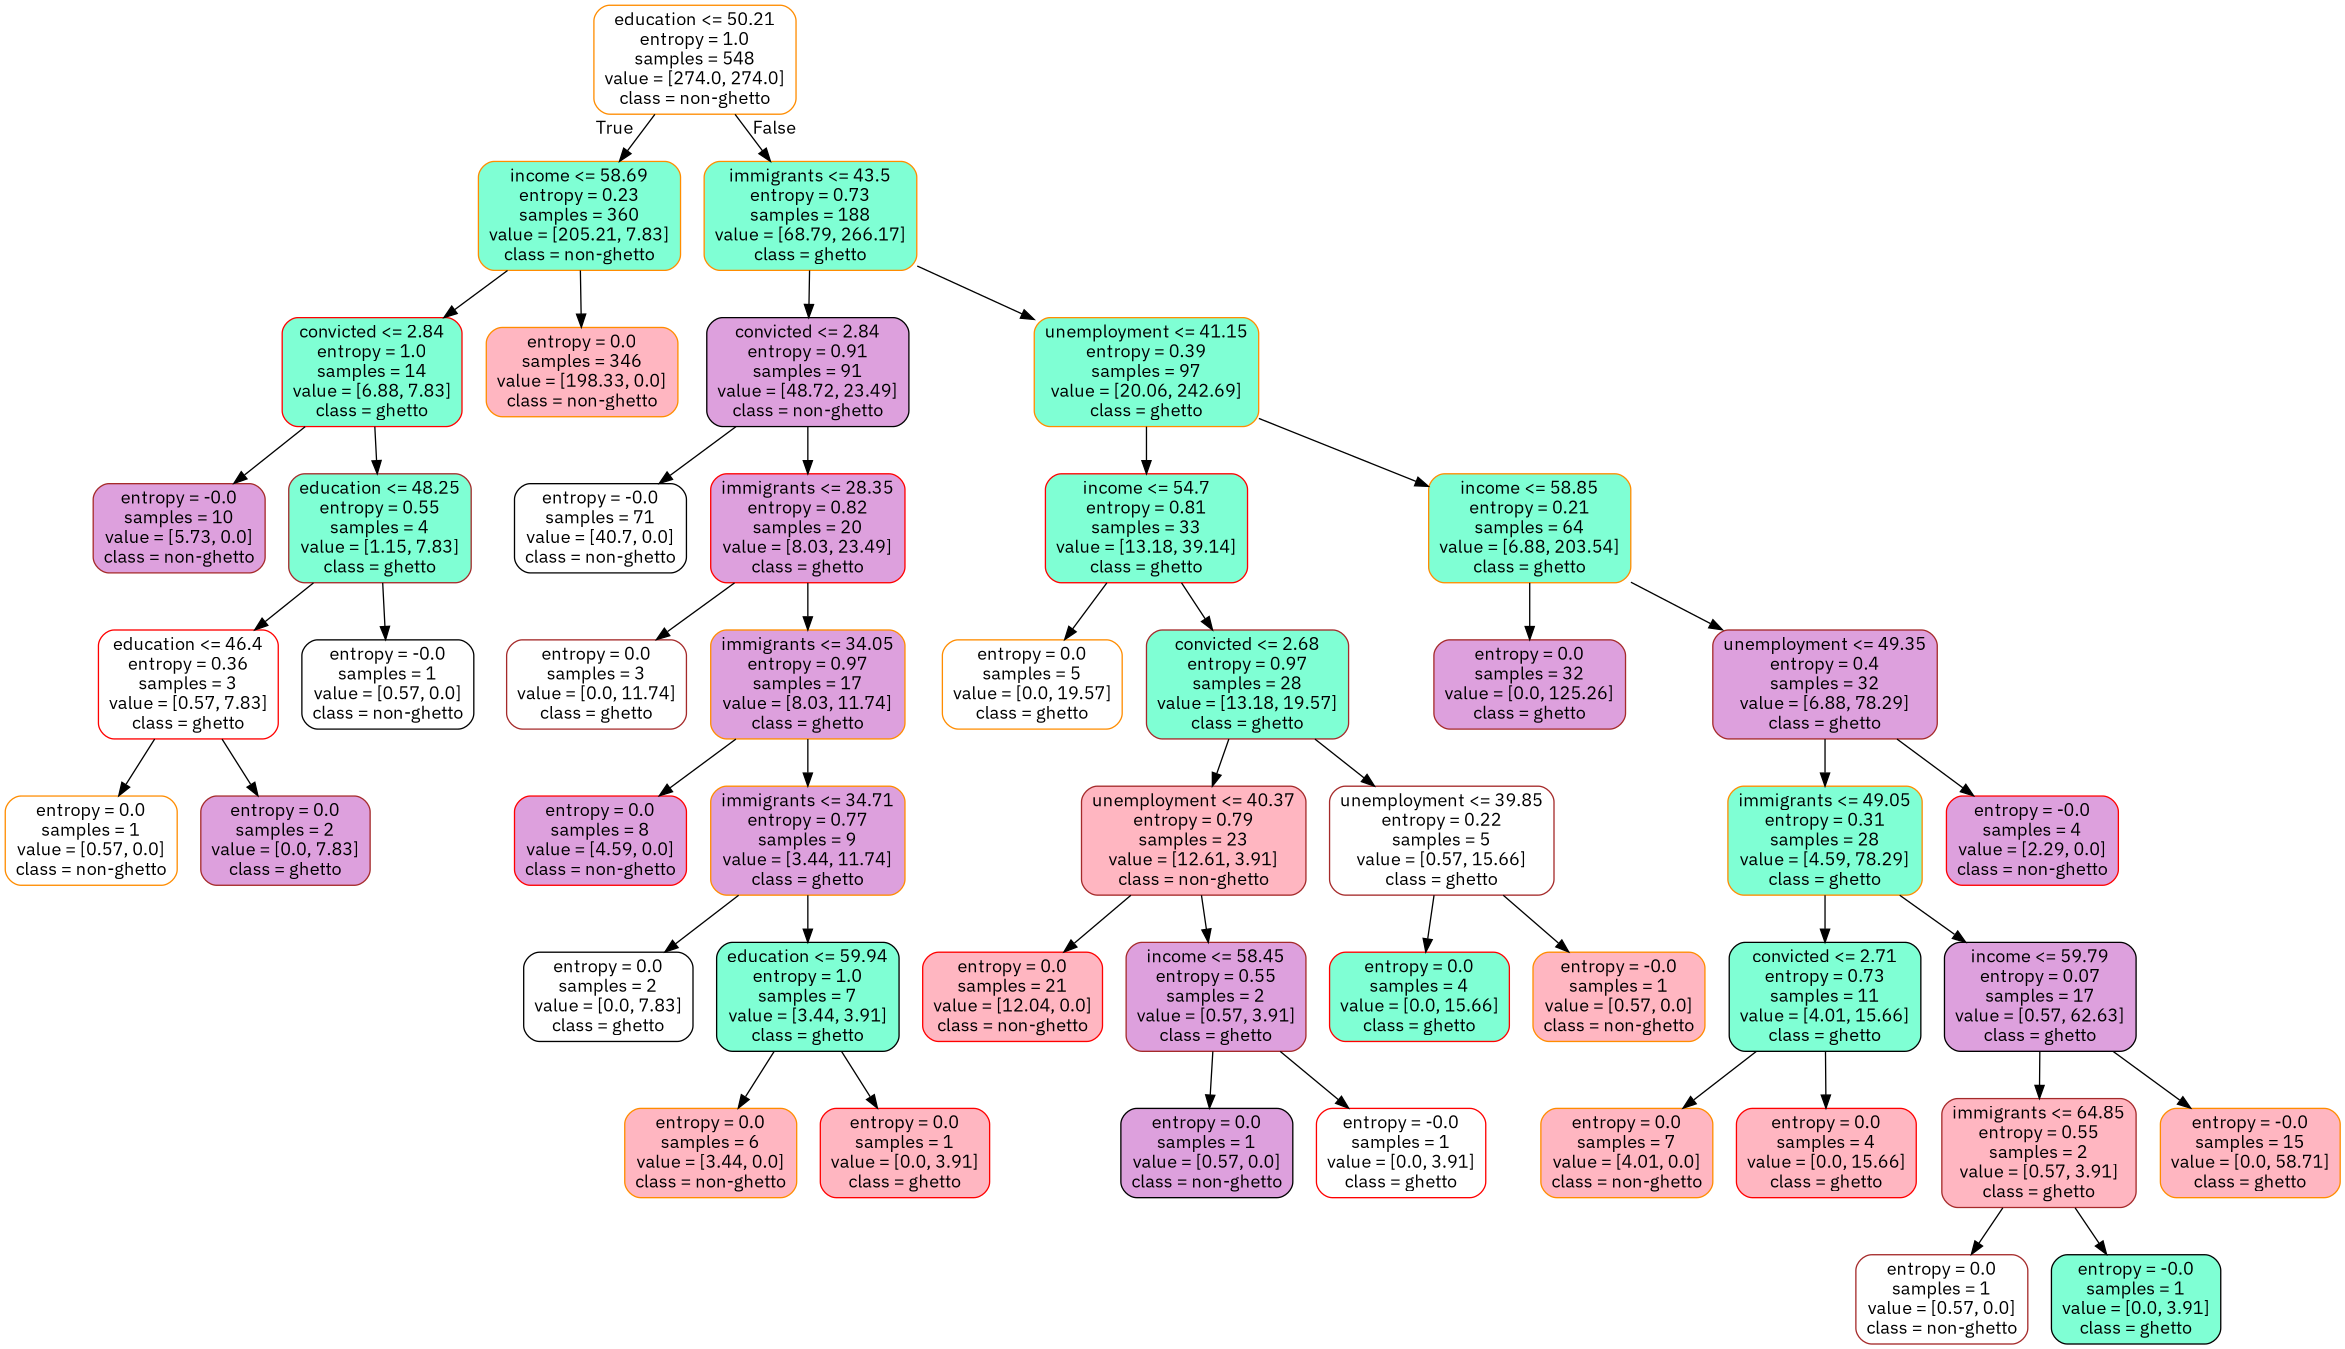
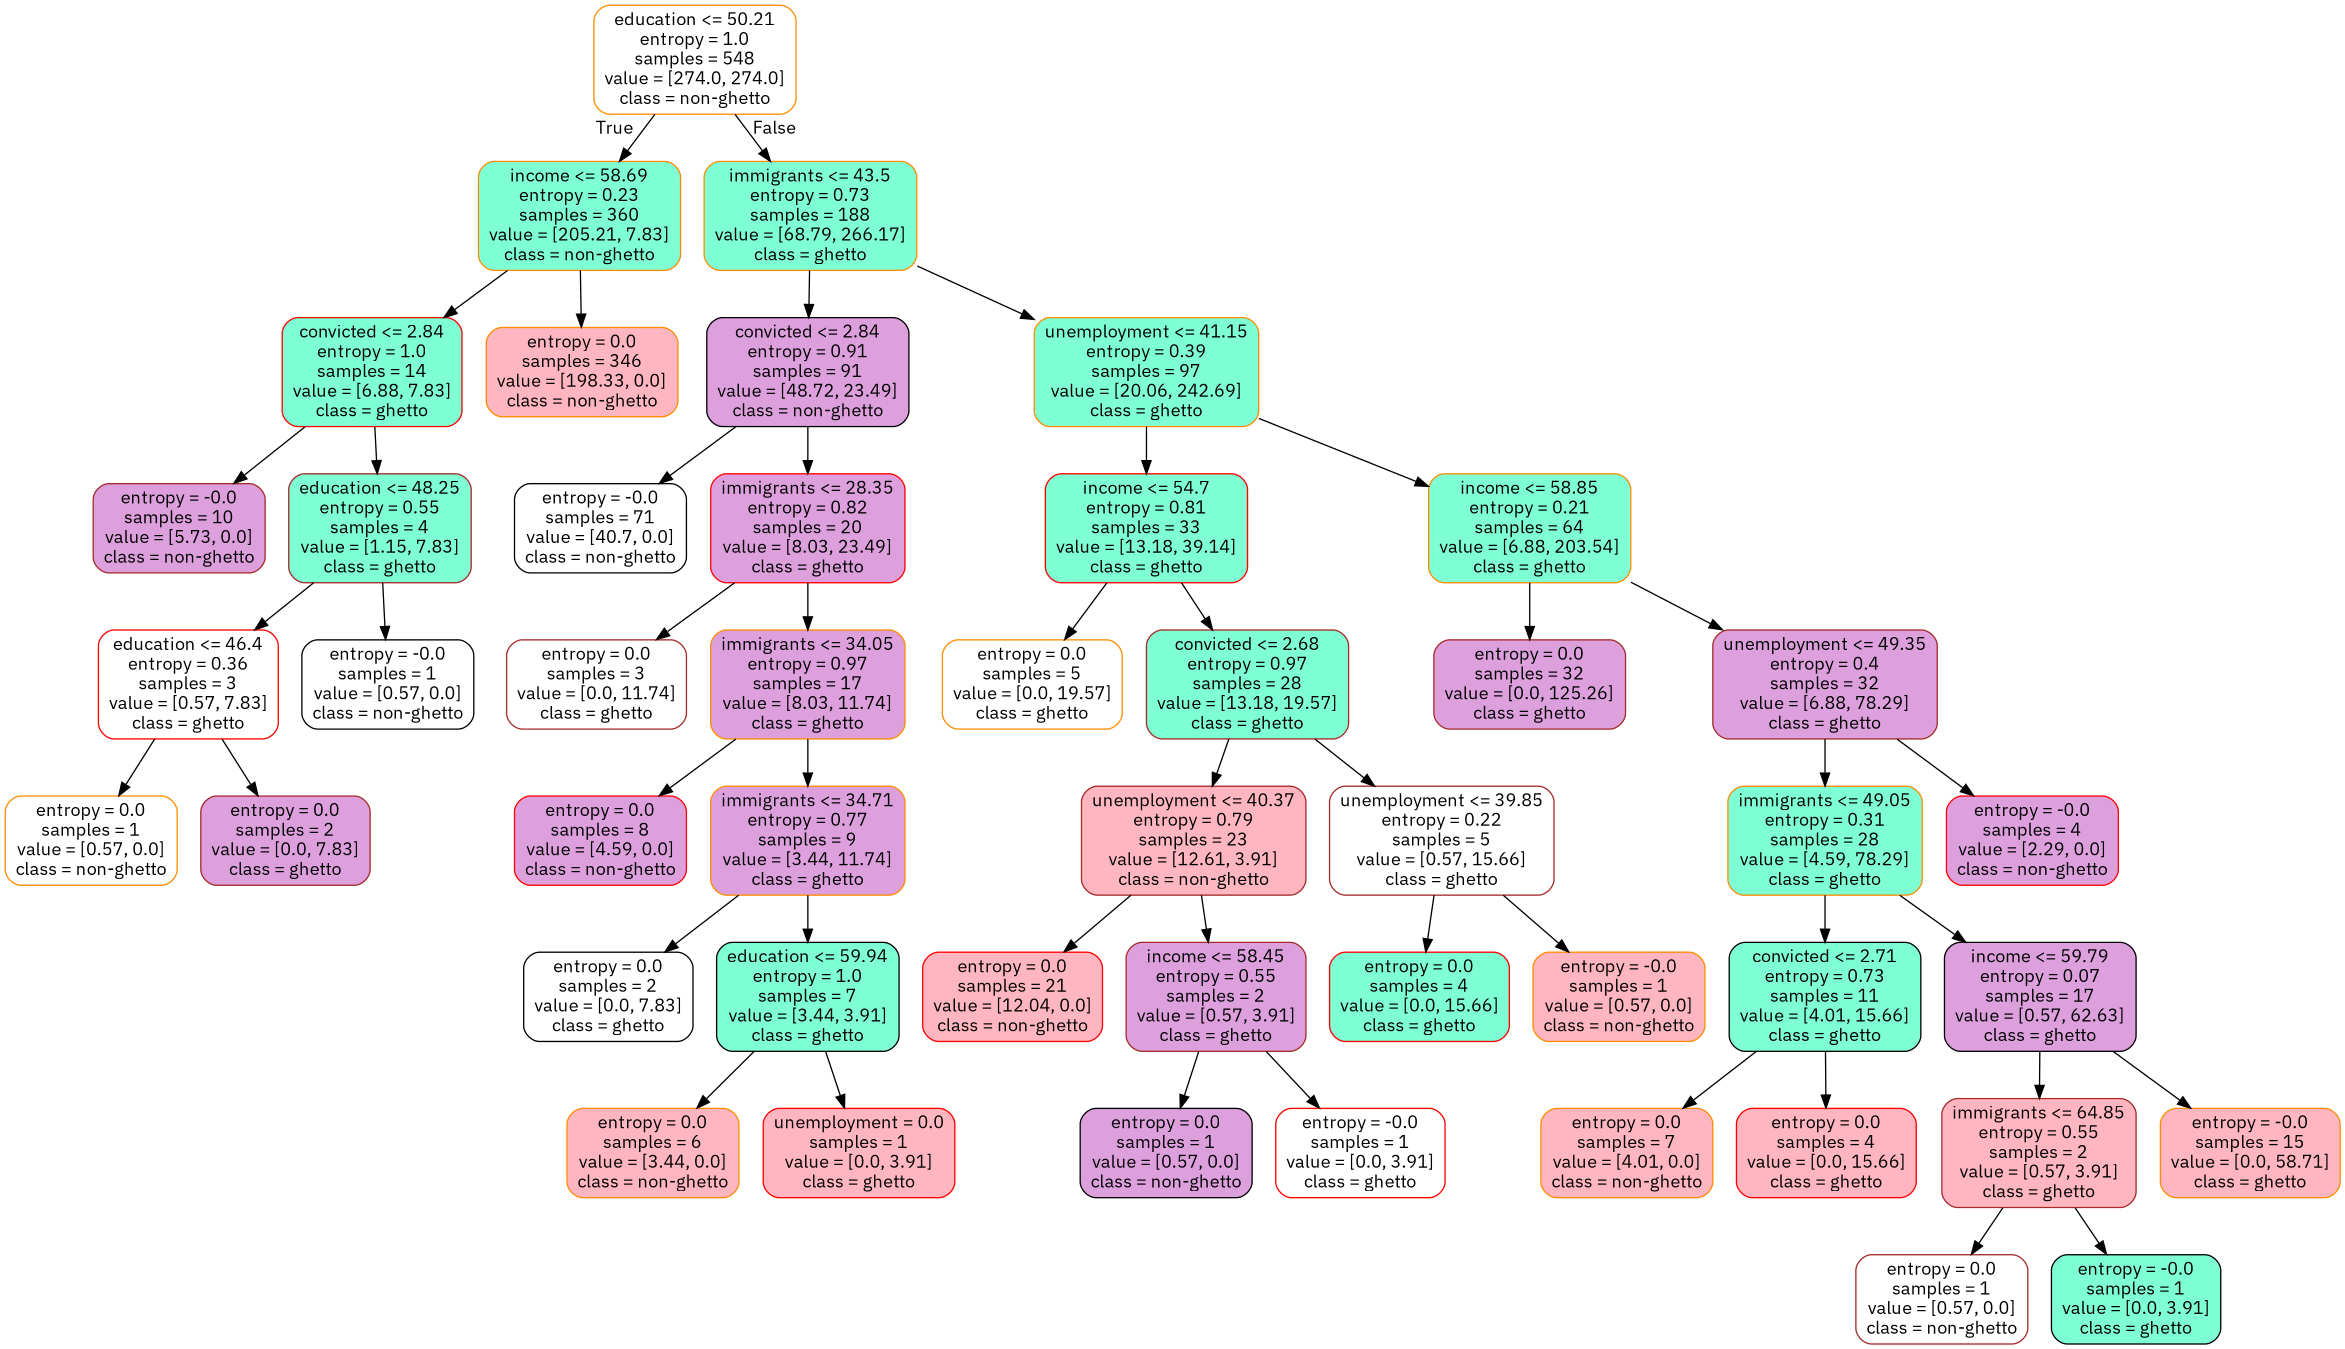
  digraph {
    fontname="IBM Plex Sans"
    node [color=darkorange fillcolor=aquamarine fontname="IBM Plex Sans" shape=box style="filled, rounded"]
    edge [fontname="IBM Plex Sans"]
    n1 [fillcolor=white label="education <= 50.21\nentropy = 1.0\nsamples = 548\nvalue = [274.0, 274.0]\nclass = non-ghetto"]
    n2 [label="income <= 58.69\nentropy = 0.23\nsamples = 360\nvalue = [205.21, 7.83]\nclass = non-ghetto"]
    n3 [label="immigrants <= 43.5\nentropy = 0.73\nsamples = 188\nvalue = [68.79, 266.17]\nclass = ghetto"]
    n4 [color=red label="convicted <= 2.84\nentropy = 1.0\nsamples = 14\nvalue = [6.88, 7.83]\nclass = ghetto"]
    n5 [fillcolor=lightpink label="entropy = 0.0\nsamples = 346\nvalue = [198.33, 0.0]\nclass = non-ghetto"]
    n6 [color=brown fillcolor=plum label="entropy = -0.0\nsamples = 10\nvalue = [5.73, 0.0]\nclass = non-ghetto"]
    n7 [color=brown label="education <= 48.25\nentropy = 0.55\nsamples = 4\nvalue = [1.15, 7.83]\nclass = ghetto"]
    n8 [color=red fillcolor=white label="education <= 46.4\nentropy = 0.36\nsamples = 3\nvalue = [0.57, 7.83]\nclass = ghetto"]
    n9 [color=black fillcolor=white label="entropy = -0.0\nsamples = 1\nvalue = [0.57, 0.0]\nclass = non-ghetto"]
    n10 [fillcolor=white label="entropy = 0.0\nsamples = 1\nvalue = [0.57, 0.0]\nclass = non-ghetto"]
    n11 [color=brown fillcolor=plum label="entropy = 0.0\nsamples = 2\nvalue = [0.0, 7.83]\nclass = ghetto"]
    n12 [color=black fillcolor=plum label="convicted <= 2.84\nentropy = 0.91\nsamples = 91\nvalue = [48.72, 23.49]\nclass = non-ghetto"]
    n13 [label="unemployment <= 41.15\nentropy = 0.39\nsamples = 97\nvalue = [20.06, 242.69]\nclass = ghetto"]
    n14 [color=black fillcolor=white label="entropy = -0.0\nsamples = 71\nvalue = [40.7, 0.0]\nclass = non-ghetto"]
    n15 [color=red fillcolor=plum label="immigrants <= 28.35\nentropy = 0.82\nsamples = 20\nvalue = [8.03, 23.49]\nclass = ghetto"]
    n16 [color=brown fillcolor=white label="entropy = 0.0\nsamples = 3\nvalue = [0.0, 11.74]\nclass = ghetto"]
    n17 [fillcolor=plum label="immigrants <= 34.05\nentropy = 0.97\nsamples = 17\nvalue = [8.03, 11.74]\nclass = ghetto"]
    n18 [color=red fillcolor=plum label="entropy = 0.0\nsamples = 8\nvalue = [4.59, 0.0]\nclass = non-ghetto"]
    n19 [fillcolor=plum label="immigrants <= 34.71\nentropy = 0.77\nsamples = 9\nvalue = [3.44, 11.74]\nclass = ghetto"]
    n20 [color=black fillcolor=white label="entropy = 0.0\nsamples = 2\nvalue = [0.0, 7.83]\nclass = ghetto"]
    n21 [color=black label="education <= 59.94\nentropy = 1.0\nsamples = 7\nvalue = [3.44, 3.91]\nclass = ghetto"]
    n22 [fillcolor=lightpink label="entropy = 0.0\nsamples = 6\nvalue = [3.44, 0.0]\nclass = non-ghetto"]
-   n23 [color=red fillcolor=lightpink label="entropy = 0.0\nsamples = 1\nvalue = [0.0, 3.91]\nclass = ghetto"]
+   n23 [color=red fillcolor=lightpink label="unemployment = 0.0\nsamples = 1\nvalue = [0.0, 3.91]\nclass = ghetto"]
    n24 [color=red label="income <= 54.7\nentropy = 0.81\nsamples = 33\nvalue = [13.18, 39.14]\nclass = ghetto"]
    n25 [label="income <= 58.85\nentropy = 0.21\nsamples = 64\nvalue = [6.88, 203.54]\nclass = ghetto"]
    n26 [fillcolor=white label="entropy = 0.0\nsamples = 5\nvalue = [0.0, 19.57]\nclass = ghetto"]
    n27 [color=brown label="convicted <= 2.68\nentropy = 0.97\nsamples = 28\nvalue = [13.18, 19.57]\nclass = ghetto"]
    n28 [color=brown fillcolor=lightpink label="unemployment <= 40.37\nentropy = 0.79\nsamples = 23\nvalue = [12.61, 3.91]\nclass = non-ghetto"]
    n29 [color=brown fillcolor=white label="unemployment <= 39.85\nentropy = 0.22\nsamples = 5\nvalue = [0.57, 15.66]\nclass = ghetto"]
    n30 [color=red fillcolor=lightpink label="entropy = 0.0\nsamples = 21\nvalue = [12.04, 0.0]\nclass = non-ghetto"]
    n31 [color=brown fillcolor=plum label="income <= 58.45\nentropy = 0.55\nsamples = 2\nvalue = [0.57, 3.91]\nclass = ghetto"]
    n32 [color=black fillcolor=plum label="entropy = 0.0\nsamples = 1\nvalue = [0.57, 0.0]\nclass = non-ghetto"]
    n33 [color=red fillcolor=white label="entropy = -0.0\nsamples = 1\nvalue = [0.0, 3.91]\nclass = ghetto"]
    n34 [color=red label="entropy = 0.0\nsamples = 4\nvalue = [0.0, 15.66]\nclass = ghetto"]
    n35 [fillcolor=lightpink label="entropy = -0.0\nsamples = 1\nvalue = [0.57, 0.0]\nclass = non-ghetto"]
    n36 [color=brown fillcolor=plum label="entropy = 0.0\nsamples = 32\nvalue = [0.0, 125.26]\nclass = ghetto"]
    n37 [color=brown fillcolor=plum label="unemployment <= 49.35\nentropy = 0.4\nsamples = 32\nvalue = [6.88, 78.29]\nclass = ghetto"]
    n38 [label="immigrants <= 49.05\nentropy = 0.31\nsamples = 28\nvalue = [4.59, 78.29]\nclass = ghetto"]
    n39 [color=red fillcolor=plum label="entropy = -0.0\nsamples = 4\nvalue = [2.29, 0.0]\nclass = non-ghetto"]
    n40 [color=black label="convicted <= 2.71\nentropy = 0.73\nsamples = 11\nvalue = [4.01, 15.66]\nclass = ghetto"]
    n41 [color=black fillcolor=plum label="income <= 59.79\nentropy = 0.07\nsamples = 17\nvalue = [0.57, 62.63]\nclass = ghetto"]
    n42 [fillcolor=lightpink label="entropy = 0.0\nsamples = 7\nvalue = [4.01, 0.0]\nclass = non-ghetto"]
    n43 [color=red fillcolor=lightpink label="entropy = 0.0\nsamples = 4\nvalue = [0.0, 15.66]\nclass = ghetto"]
    n44 [color=brown fillcolor=lightpink label="immigrants <= 64.85\nentropy = 0.55\nsamples = 2\nvalue = [0.57, 3.91]\nclass = ghetto"]
    n45 [fillcolor=lightpink label="entropy = -0.0\nsamples = 15\nvalue = [0.0, 58.71]\nclass = ghetto"]
    n46 [color=brown fillcolor=white label="entropy = 0.0\nsamples = 1\nvalue = [0.57, 0.0]\nclass = non-ghetto"]
    n47 [color=black label="entropy = -0.0\nsamples = 1\nvalue = [0.0, 3.91]\nclass = ghetto"]
    n1 -> n2 [headlabel=True labelangle=45 labeldistance=2.5]
    n1 -> n3 [headlabel=False labelangle=-45 labeldistance=2.5]
    n2 -> n4
    n2 -> n5
    n3 -> n12
    n3 -> n13
    n4 -> n6
    n4 -> n7
    n7 -> n8
    n7 -> n9
    n8 -> n10
    n8 -> n11
    n12 -> n14
    n12 -> n15
    n13 -> n24
    n13 -> n25
    n15 -> n16
    n15 -> n17
    n17 -> n18
    n17 -> n19
    n19 -> n20
    n19 -> n21
    n21 -> n22
    n21 -> n23
    n24 -> n26
    n24 -> n27
    n25 -> n36
    n25 -> n37
    n27 -> n28
    n27 -> n29
    n28 -> n30
    n28 -> n31
    n29 -> n34
    n29 -> n35
    n31 -> n32
    n31 -> n33
    n37 -> n38
    n37 -> n39
    n38 -> n40
    n38 -> n41
    n40 -> n42
    n40 -> n43
    n41 -> n44
    n41 -> n45
    n44 -> n46
    n44 -> n47
  }
